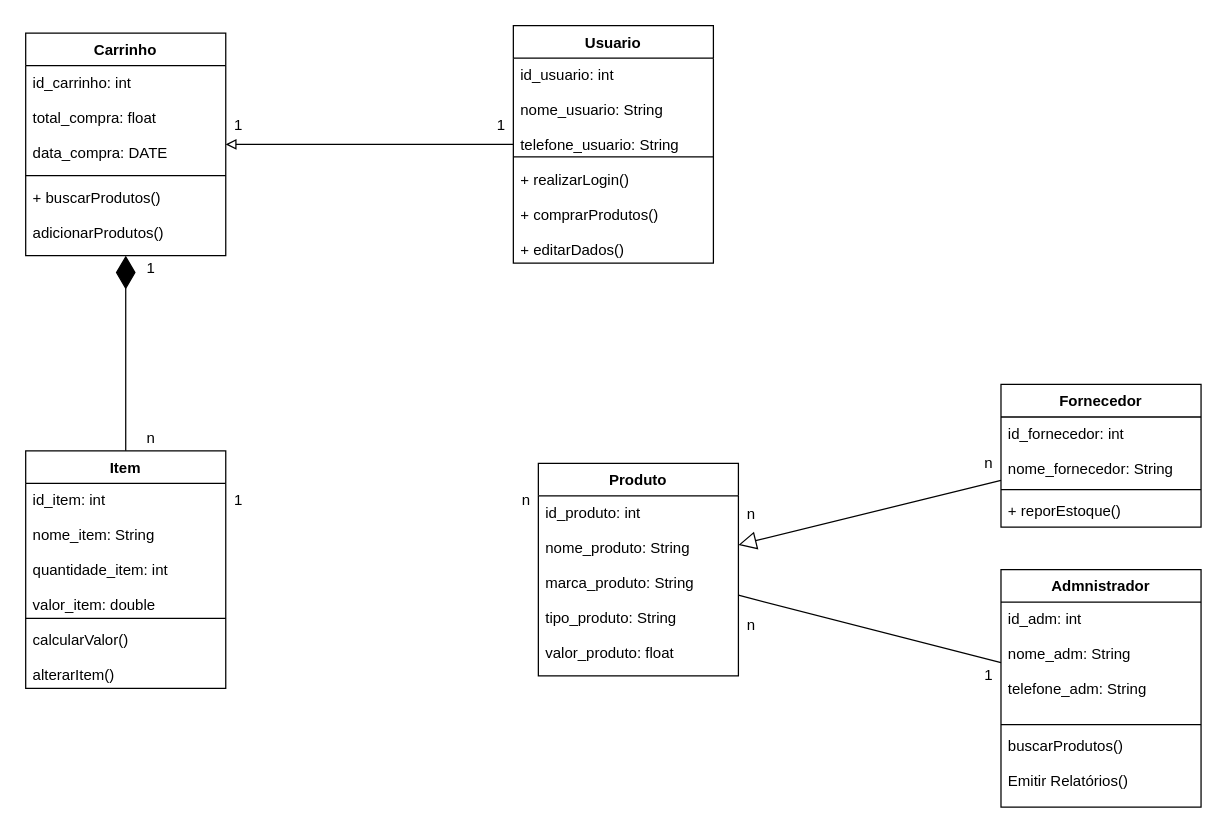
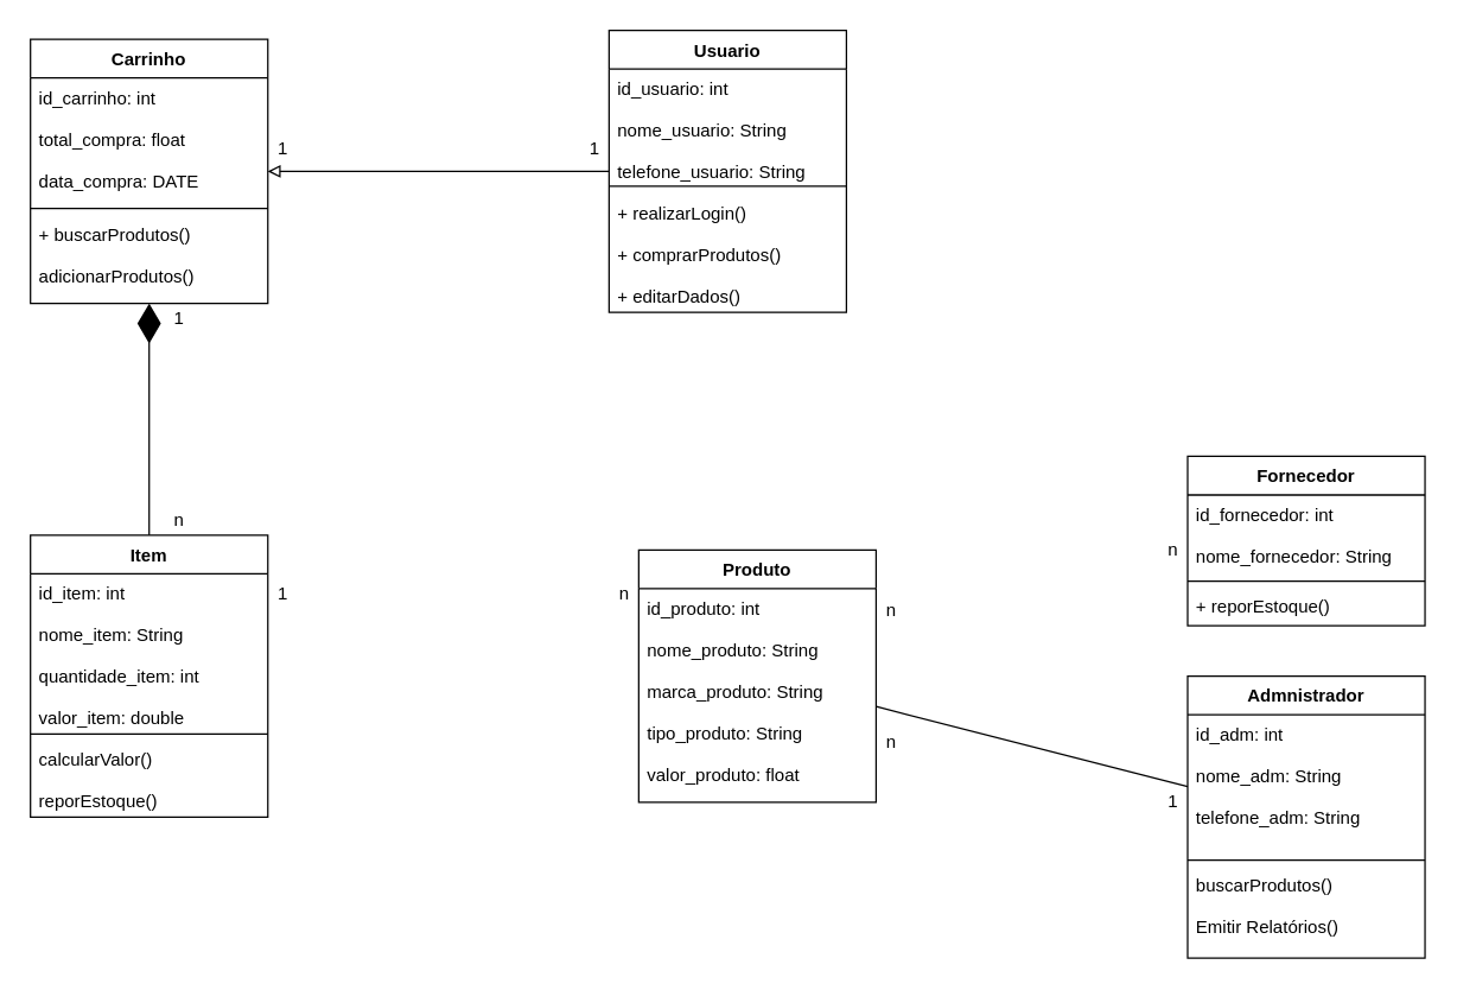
  <mxCell id="0" />
  <mxCell id="1" parent="0" />
  <mxCell id="2" style="edgeStyle=orthogonalEdgeStyle;rounded=0;orthogonalLoop=1;jettySize=auto;html=1;endArrow=block;endFill=0;" edge="1" parent="1" source="3" target="11"><mxGeometry relative="1" as="geometry" /></mxCell>
  <mxCell id="3" value="Usuario" style="swimlane;fontStyle=1;align=center;verticalAlign=top;childLayout=stackLayout;horizontal=1;startSize=26;horizontalStack=0;resizeParent=1;resizeParentMax=0;resizeLast=0;collapsible=1;marginBottom=0;" vertex="1" parent="1"><mxGeometry x="410" y="20" width="160" height="190" as="geometry" /></mxCell>
  <mxCell id="4" value="id_usuario: int&#10;&#10;nome_usuario: String&#10;&#10;telefone_usuario: String" style="text;strokeColor=none;fillColor=none;align=left;verticalAlign=top;spacingLeft=4;spacingRight=4;overflow=hidden;rotatable=0;points=[[0,0.5],[1,0.5]];portConstraint=eastwest;" vertex="1" parent="3"><mxGeometry y="26" width="160" height="74" as="geometry" /></mxCell>
  <mxCell id="5" value="" style="line;strokeWidth=1;fillColor=none;align=left;verticalAlign=middle;spacingTop=-1;spacingLeft=3;spacingRight=3;rotatable=0;labelPosition=right;points=[];portConstraint=eastwest;" vertex="1" parent="3"><mxGeometry y="100" width="160" height="10" as="geometry" /></mxCell>
  <mxCell id="6" value="+ realizarLogin()&#10;&#10;+ comprarProdutos()&#10;&#10;+ editarDados()" style="text;strokeColor=none;fillColor=none;align=left;verticalAlign=top;spacingLeft=4;spacingRight=4;overflow=hidden;rotatable=0;points=[[0,0.5],[1,0.5]];portConstraint=eastwest;" vertex="1" parent="3"><mxGeometry y="110" width="160" height="80" as="geometry" /></mxCell>
  <mxCell id="7" value="Admnistrador" style="swimlane;fontStyle=1;align=center;verticalAlign=top;childLayout=stackLayout;horizontal=1;startSize=26;horizontalStack=0;resizeParent=1;resizeParentMax=0;resizeLast=0;collapsible=1;marginBottom=0;" vertex="1" parent="1"><mxGeometry x="800" y="455" width="160" height="190" as="geometry" /></mxCell>
  <mxCell id="8" value="id_adm: int&#10;&#10;nome_adm: String&#10;&#10;telefone_adm: String" style="text;strokeColor=none;fillColor=none;align=left;verticalAlign=top;spacingLeft=4;spacingRight=4;overflow=hidden;rotatable=0;points=[[0,0.5],[1,0.5]];portConstraint=eastwest;" vertex="1" parent="7"><mxGeometry y="26" width="160" height="94" as="geometry" /></mxCell>
  <mxCell id="9" value="" style="line;strokeWidth=1;fillColor=none;align=left;verticalAlign=middle;spacingTop=-1;spacingLeft=3;spacingRight=3;rotatable=0;labelPosition=right;points=[];portConstraint=eastwest;" vertex="1" parent="7"><mxGeometry y="120" width="160" height="8" as="geometry" /></mxCell>
  <mxCell id="10" value="buscarProdutos()&#10;&#10;Emitir Relatórios()" style="text;strokeColor=none;fillColor=none;align=left;verticalAlign=top;spacingLeft=4;spacingRight=4;overflow=hidden;rotatable=0;points=[[0,0.5],[1,0.5]];portConstraint=eastwest;" vertex="1" parent="7"><mxGeometry y="128" width="160" height="62" as="geometry" /></mxCell>
  <mxCell id="11" value="Carrinho" style="swimlane;fontStyle=1;align=center;verticalAlign=top;childLayout=stackLayout;horizontal=1;startSize=26;horizontalStack=0;resizeParent=1;resizeParentMax=0;resizeLast=0;collapsible=1;marginBottom=0;" vertex="1" parent="1"><mxGeometry x="20" y="26" width="160" height="178" as="geometry" /></mxCell>
  <mxCell id="12" value="id_carrinho: int&#10;&#10;total_compra: float&#10;&#10;data_compra: DATE" style="text;strokeColor=none;fillColor=none;align=left;verticalAlign=top;spacingLeft=4;spacingRight=4;overflow=hidden;rotatable=0;points=[[0,0.5],[1,0.5]];portConstraint=eastwest;" vertex="1" parent="11"><mxGeometry y="26" width="160" height="84" as="geometry" /></mxCell>
  <mxCell id="13" value="" style="line;strokeWidth=1;fillColor=none;align=left;verticalAlign=middle;spacingTop=-1;spacingLeft=3;spacingRight=3;rotatable=0;labelPosition=right;points=[];portConstraint=eastwest;" vertex="1" parent="11"><mxGeometry y="110" width="160" height="8" as="geometry" /></mxCell>
  <mxCell id="14" value="+ buscarProdutos()&#10;&#10;adicionarProdutos()" style="text;strokeColor=none;fillColor=none;align=left;verticalAlign=top;spacingLeft=4;spacingRight=4;overflow=hidden;rotatable=0;points=[[0,0.5],[1,0.5]];portConstraint=eastwest;" vertex="1" parent="11"><mxGeometry y="118" width="160" height="60" as="geometry" /></mxCell>
  <mxCell id="15" value="Produto" style="swimlane;fontStyle=1;align=center;verticalAlign=top;childLayout=stackLayout;horizontal=1;startSize=26;horizontalStack=0;resizeParent=1;resizeParentMax=0;resizeLast=0;collapsible=1;marginBottom=0;" vertex="1" parent="1"><mxGeometry x="430" y="370" width="160" height="170" as="geometry" /></mxCell>
  <mxCell id="16" value="id_produto: int&#10;&#10;nome_produto: String&#10;&#10;marca_produto: String&#10;&#10;tipo_produto: String&#10;&#10;valor_produto: float" style="text;strokeColor=none;fillColor=none;align=left;verticalAlign=top;spacingLeft=4;spacingRight=4;overflow=hidden;rotatable=0;points=[[0,0.5],[1,0.5]];portConstraint=eastwest;" vertex="1" parent="15"><mxGeometry y="26" width="160" height="144" as="geometry" /></mxCell>
  <mxCell id="17" value="Fornecedor" style="swimlane;fontStyle=1;align=center;verticalAlign=top;childLayout=stackLayout;horizontal=1;startSize=26;horizontalStack=0;resizeParent=1;resizeParentMax=0;resizeLast=0;collapsible=1;marginBottom=0;" vertex="1" parent="1"><mxGeometry x="800" y="307" width="160" height="114" as="geometry" /></mxCell>
  <mxCell id="18" value="id_fornecedor: int&#10;&#10;nome_fornecedor: String" style="text;strokeColor=none;fillColor=none;align=left;verticalAlign=top;spacingLeft=4;spacingRight=4;overflow=hidden;rotatable=0;points=[[0,0.5],[1,0.5]];portConstraint=eastwest;" vertex="1" parent="17"><mxGeometry y="26" width="160" height="54" as="geometry" /></mxCell>
  <mxCell id="19" value="" style="line;strokeWidth=1;fillColor=none;align=left;verticalAlign=middle;spacingTop=-1;spacingLeft=3;spacingRight=3;rotatable=0;labelPosition=right;points=[];portConstraint=eastwest;" vertex="1" parent="17"><mxGeometry y="80" width="160" height="8" as="geometry" /></mxCell>
  <mxCell id="20" value="+ reporEstoque()" style="text;strokeColor=none;fillColor=none;align=left;verticalAlign=top;spacingLeft=4;spacingRight=4;overflow=hidden;rotatable=0;points=[[0,0.5],[1,0.5]];portConstraint=eastwest;" vertex="1" parent="17"><mxGeometry y="88" width="160" height="26" as="geometry" /></mxCell>
  <mxCell id="21" value="Item" style="swimlane;fontStyle=1;align=center;verticalAlign=top;childLayout=stackLayout;horizontal=1;startSize=26;horizontalStack=0;resizeParent=1;resizeParentMax=0;resizeLast=0;collapsible=1;marginBottom=0;" vertex="1" parent="1"><mxGeometry x="20" y="360" width="160" height="190" as="geometry" /></mxCell>
  <mxCell id="22" value="id_item: int&#10;&#10;nome_item: String&#10;&#10;quantidade_item: int&#10;&#10;valor_item: double" style="text;strokeColor=none;fillColor=none;align=left;verticalAlign=top;spacingLeft=4;spacingRight=4;overflow=hidden;rotatable=0;points=[[0,0.5],[1,0.5]];portConstraint=eastwest;" vertex="1" parent="21"><mxGeometry y="26" width="160" height="104" as="geometry" /></mxCell>
  <mxCell id="23" value="" style="line;strokeWidth=1;fillColor=none;align=left;verticalAlign=middle;spacingTop=-1;spacingLeft=3;spacingRight=3;rotatable=0;labelPosition=right;points=[];portConstraint=eastwest;" vertex="1" parent="21"><mxGeometry y="130" width="160" height="8" as="geometry" /></mxCell>
- <mxCell id="24" value="calcularValor()&#10;&#10;alterarItem()" style="text;strokeColor=none;fillColor=none;align=left;verticalAlign=top;spacingLeft=4;spacingRight=4;overflow=hidden;rotatable=0;points=[[0,0.5],[1,0.5]];portConstraint=eastwest;" vertex="1" parent="21"><mxGeometry y="138" width="160" height="52" as="geometry" /></mxCell>
+ <mxCell id="24" value="calcularValor()&#10;&#10;reporEstoque()" style="text;strokeColor=none;fillColor=none;align=left;verticalAlign=top;spacingLeft=4;spacingRight=4;overflow=hidden;rotatable=0;points=[[0,0.5],[1,0.5]];portConstraint=eastwest;" vertex="1" parent="21"><mxGeometry y="138" width="160" height="52" as="geometry" /></mxCell>
  <mxCell id="25" value="1" style="text;html=1;align=center;verticalAlign=middle;resizable=0;points=[];autosize=1;strokeColor=none;fillColor=none;" vertex="1" parent="1"><mxGeometry x="390" y="90" width="20" height="20" as="geometry" /></mxCell>
  <mxCell id="26" value="1" style="text;html=1;align=center;verticalAlign=middle;resizable=0;points=[];autosize=1;strokeColor=none;fillColor=none;" vertex="1" parent="1"><mxGeometry x="180" y="90" width="20" height="20" as="geometry" /></mxCell>
  <mxCell id="27" value="" style="endArrow=diamondThin;endFill=1;endSize=24;html=1;rounded=0;" edge="1" parent="1" source="21" target="11"><mxGeometry width="160" relative="1" as="geometry"><mxPoint x="470" y="630" as="sourcePoint" /><mxPoint x="630" y="630" as="targetPoint" /><Array as="points" /></mxGeometry></mxCell>
- <mxCell id="28" value="" style="endArrow=block;endFill=0;endSize=12;html=1;rounded=0;" edge="1" parent="1" source="17" target="15"><mxGeometry width="160" relative="1" as="geometry"><mxPoint x="470" y="430" as="sourcePoint" /><mxPoint x="630" y="430" as="targetPoint" /></mxGeometry></mxCell>
  <mxCell id="29" value="" style="endArrow=none;endFill=0;endSize=12;html=1;rounded=0;" edge="1" parent="1" source="7" target="15"><mxGeometry width="160" relative="1" as="geometry"><mxPoint x="781" y="300.047" as="sourcePoint" /><mxPoint x="580" y="357.953" as="targetPoint" /></mxGeometry></mxCell>
  <mxCell id="30" value="n" style="text;html=1;align=center;verticalAlign=middle;resizable=0;points=[];autosize=1;strokeColor=none;fillColor=none;" vertex="1" parent="1"><mxGeometry x="780" y="360" width="20" height="20" as="geometry" /></mxCell>
  <mxCell id="31" value="n" style="text;html=1;align=center;verticalAlign=middle;resizable=0;points=[];autosize=1;strokeColor=none;fillColor=none;" vertex="1" parent="1"><mxGeometry x="590" y="401" width="20" height="20" as="geometry" /></mxCell>
  <mxCell id="32" value="1" style="text;html=1;align=center;verticalAlign=middle;resizable=0;points=[];autosize=1;strokeColor=none;fillColor=none;" vertex="1" parent="1"><mxGeometry x="780" y="530" width="20" height="20" as="geometry" /></mxCell>
  <mxCell id="33" value="n" style="text;html=1;align=center;verticalAlign=middle;resizable=0;points=[];autosize=1;strokeColor=none;fillColor=none;" vertex="1" parent="1"><mxGeometry x="590" y="490" width="20" height="20" as="geometry" /></mxCell>
  <mxCell id="34" value="n" style="text;html=1;align=center;verticalAlign=middle;resizable=0;points=[];autosize=1;strokeColor=none;fillColor=none;" vertex="1" parent="1"><mxGeometry x="410" y="390" width="20" height="20" as="geometry" /></mxCell>
  <mxCell id="35" value="1" style="text;html=1;align=center;verticalAlign=middle;resizable=0;points=[];autosize=1;strokeColor=none;fillColor=none;" vertex="1" parent="1"><mxGeometry x="180" y="390" width="20" height="20" as="geometry" /></mxCell>
  <mxCell id="36" value="n" style="text;html=1;align=center;verticalAlign=middle;resizable=0;points=[];autosize=1;strokeColor=none;fillColor=none;" vertex="1" parent="1"><mxGeometry x="110" y="340" width="20" height="20" as="geometry" /></mxCell>
  <mxCell id="37" value="1" style="text;html=1;align=center;verticalAlign=middle;resizable=0;points=[];autosize=1;strokeColor=none;fillColor=none;" vertex="1" parent="1"><mxGeometry x="110" y="204" width="20" height="20" as="geometry" /></mxCell>
